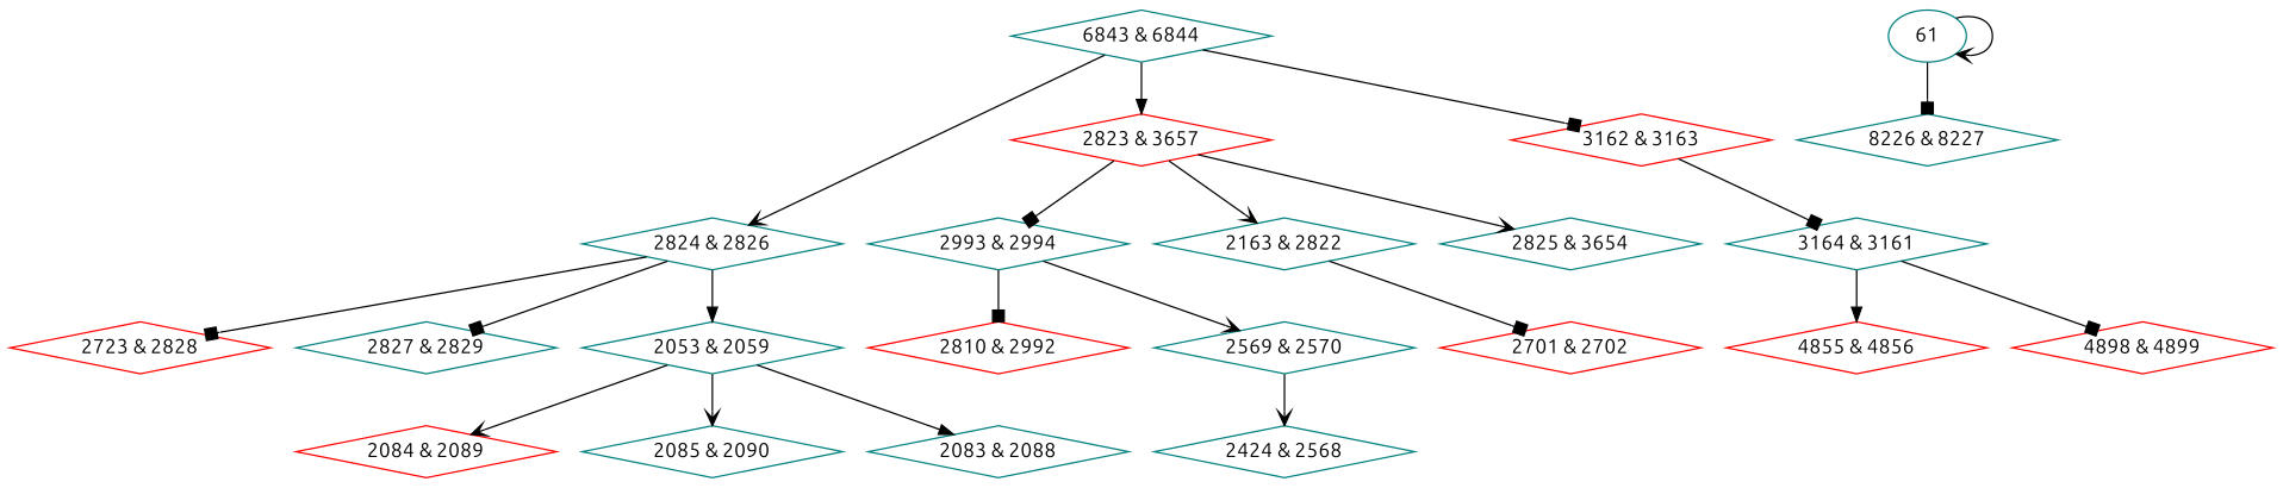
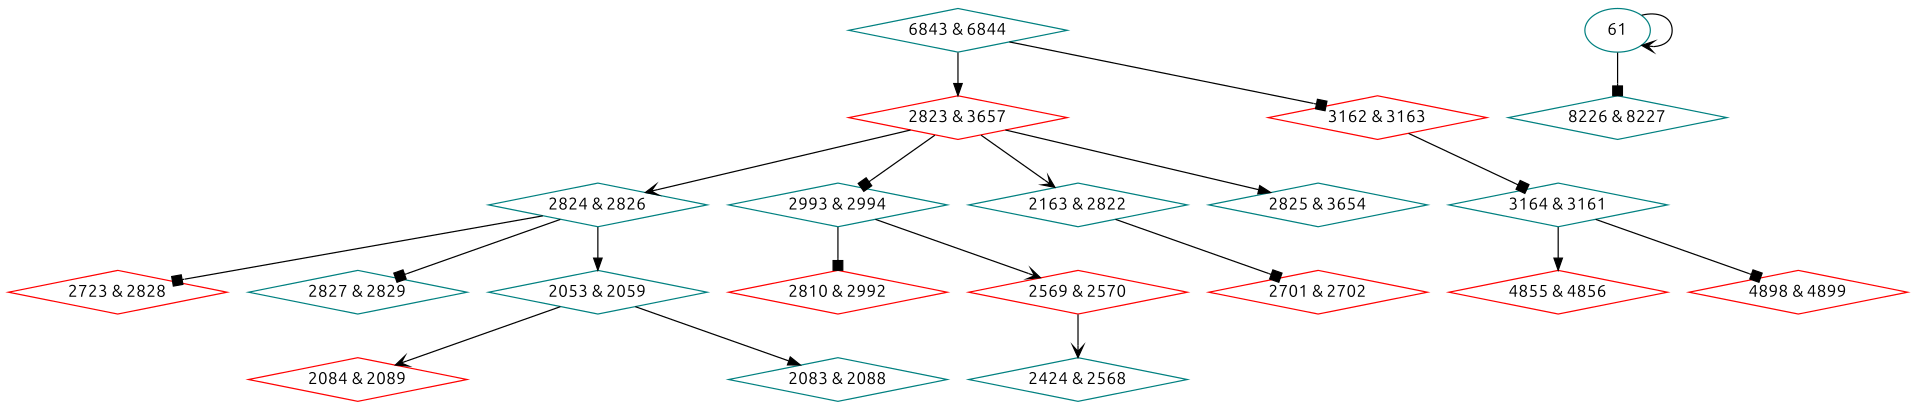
  digraph {
    fontname=Ubuntu
    node [color=teal fontname=Ubuntu shape=diamond]
    edge [arrowhead=box fontname=Ubuntu]
    n1 [label="2053 & 2059"]
    n2 [label="2083 & 2088"]
    n3 [color=red label="2084 & 2089"]
-   n4 [label="2085 & 2090"]
    n5 [label="2163 & 2822"]
    n6 [color=red label="2701 & 2702"]
    n7 [label="2424 & 2568"]
-   n8 [label="2569 & 2570"]
+   n8 [color=red label="2569 & 2570"]
    n9 [color=red label="2723 & 2828"]
    n10 [color=red label="2810 & 2992"]
    n11 [color=red label="2823 & 3657"]
    n12 [label="2824 & 2826"]
    n13 [label="2825 & 3654"]
    n14 [label="2993 & 2994"]
    n15 [label="2827 & 2829"]
    n16 [label="3164 & 3161"]
    n17 [color=red label="4855 & 4856"]
    n18 [color=red label="4898 & 4899"]
    n19 [color=red label="3162 & 3163"]
    n20 [label="6843 & 6844"]
    n21 [label="8226 & 8227"]
    n22 [label=61 shape=""]
    n1 -> n2 [arrowhead=normal]
    n1 -> n3 [arrowhead=vee]
-   n1 -> n4 [arrowhead=vee]
    n5 -> n6
    n8 -> n7 [arrowhead=vee]
    n11 -> n5 [arrowhead=vee]
-   n20 -> n12 [arrowhead=vee]
-   n11 -> n13 [arrowhead=vee]
+   n11 -> n12 [arrowhead=vee]
+   n11 -> n13 [arrowhead=normal]
    n11 -> n14
    n12 -> n1 [arrowhead=normal]
    n12 -> n9
    n12 -> n15
    n14 -> n8 [arrowhead=vee]
    n14 -> n10
    n16 -> n17 [arrowhead=normal]
    n16 -> n18
    n19 -> n16
    n20 -> n11 [arrowhead=normal]
    n20 -> n19
    n22 -> n21
    n22 -> n22 [arrowhead=vee]
  }
